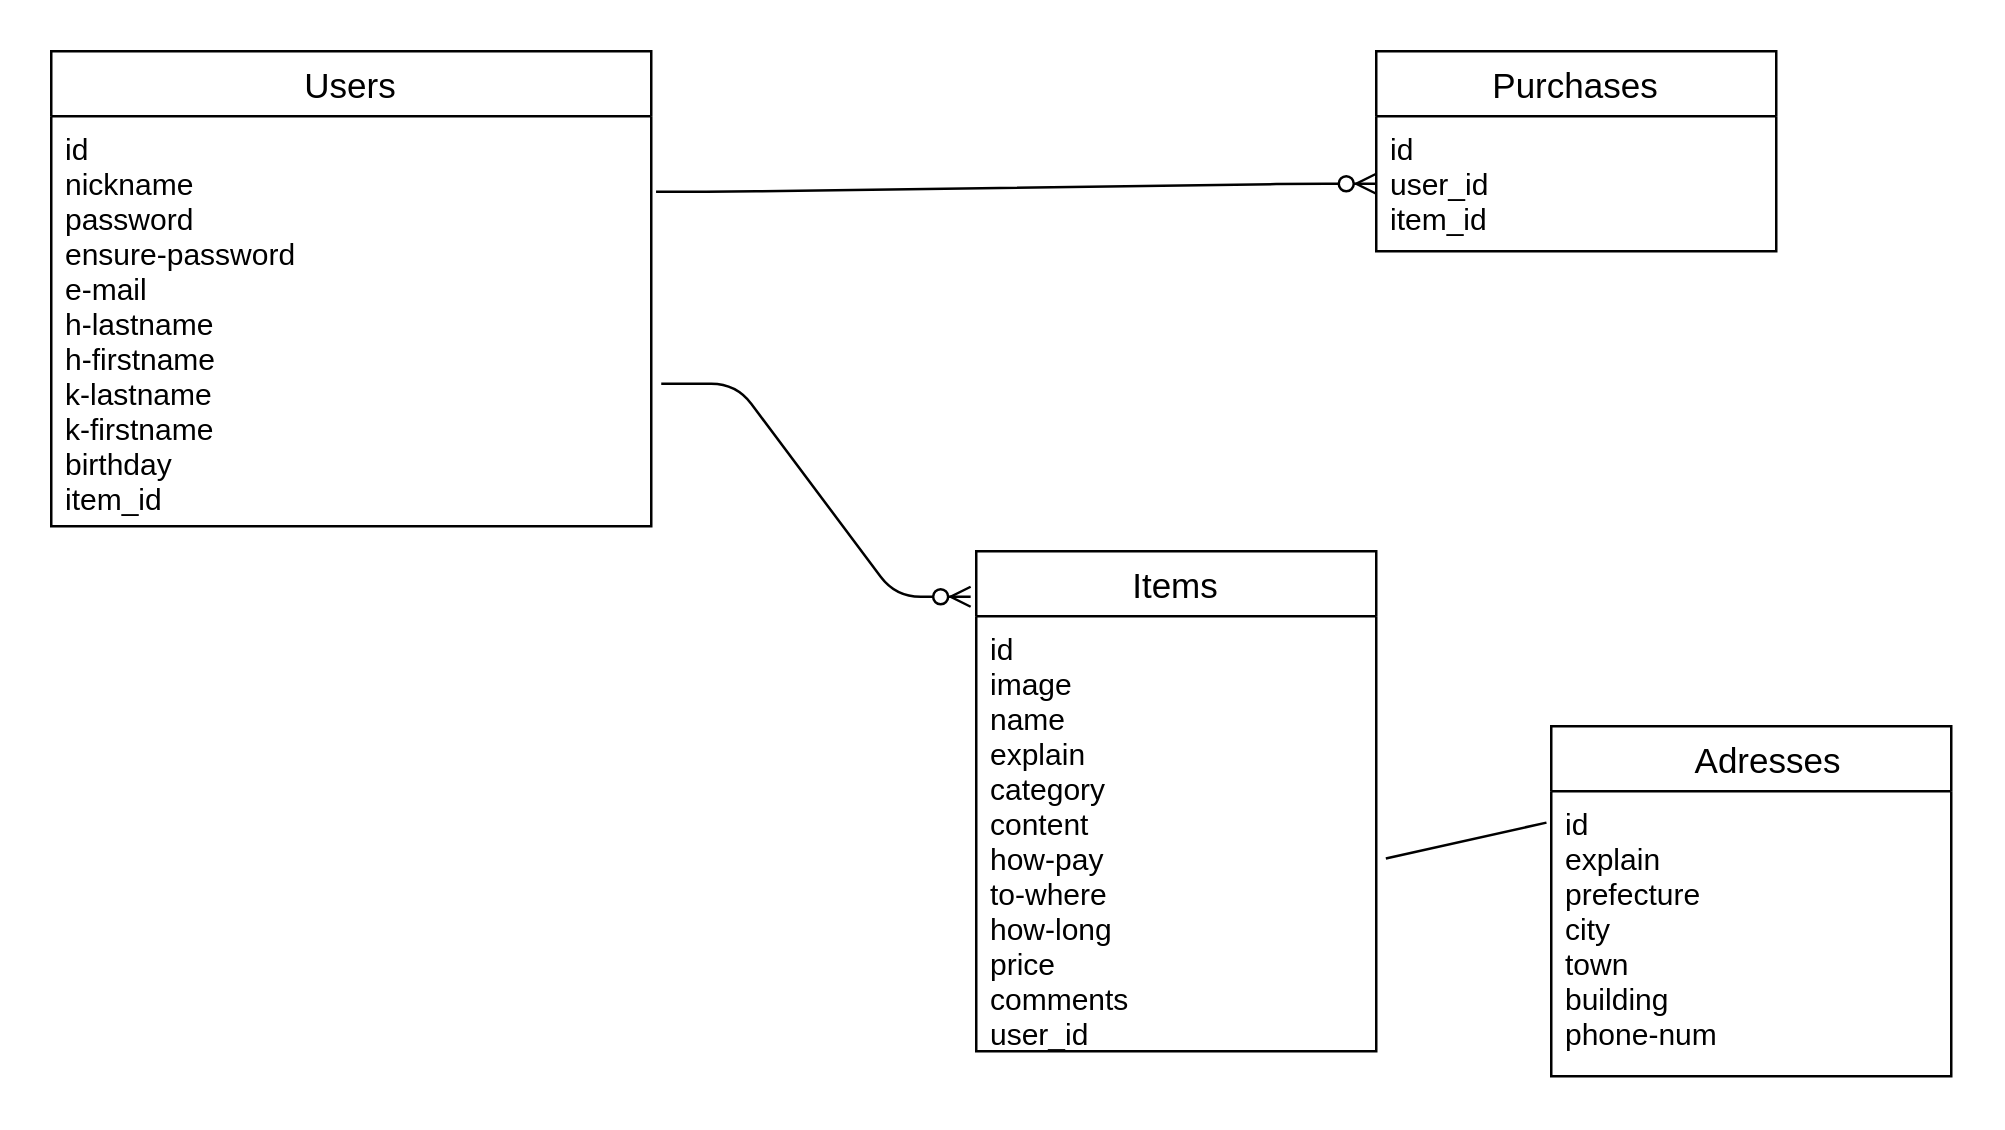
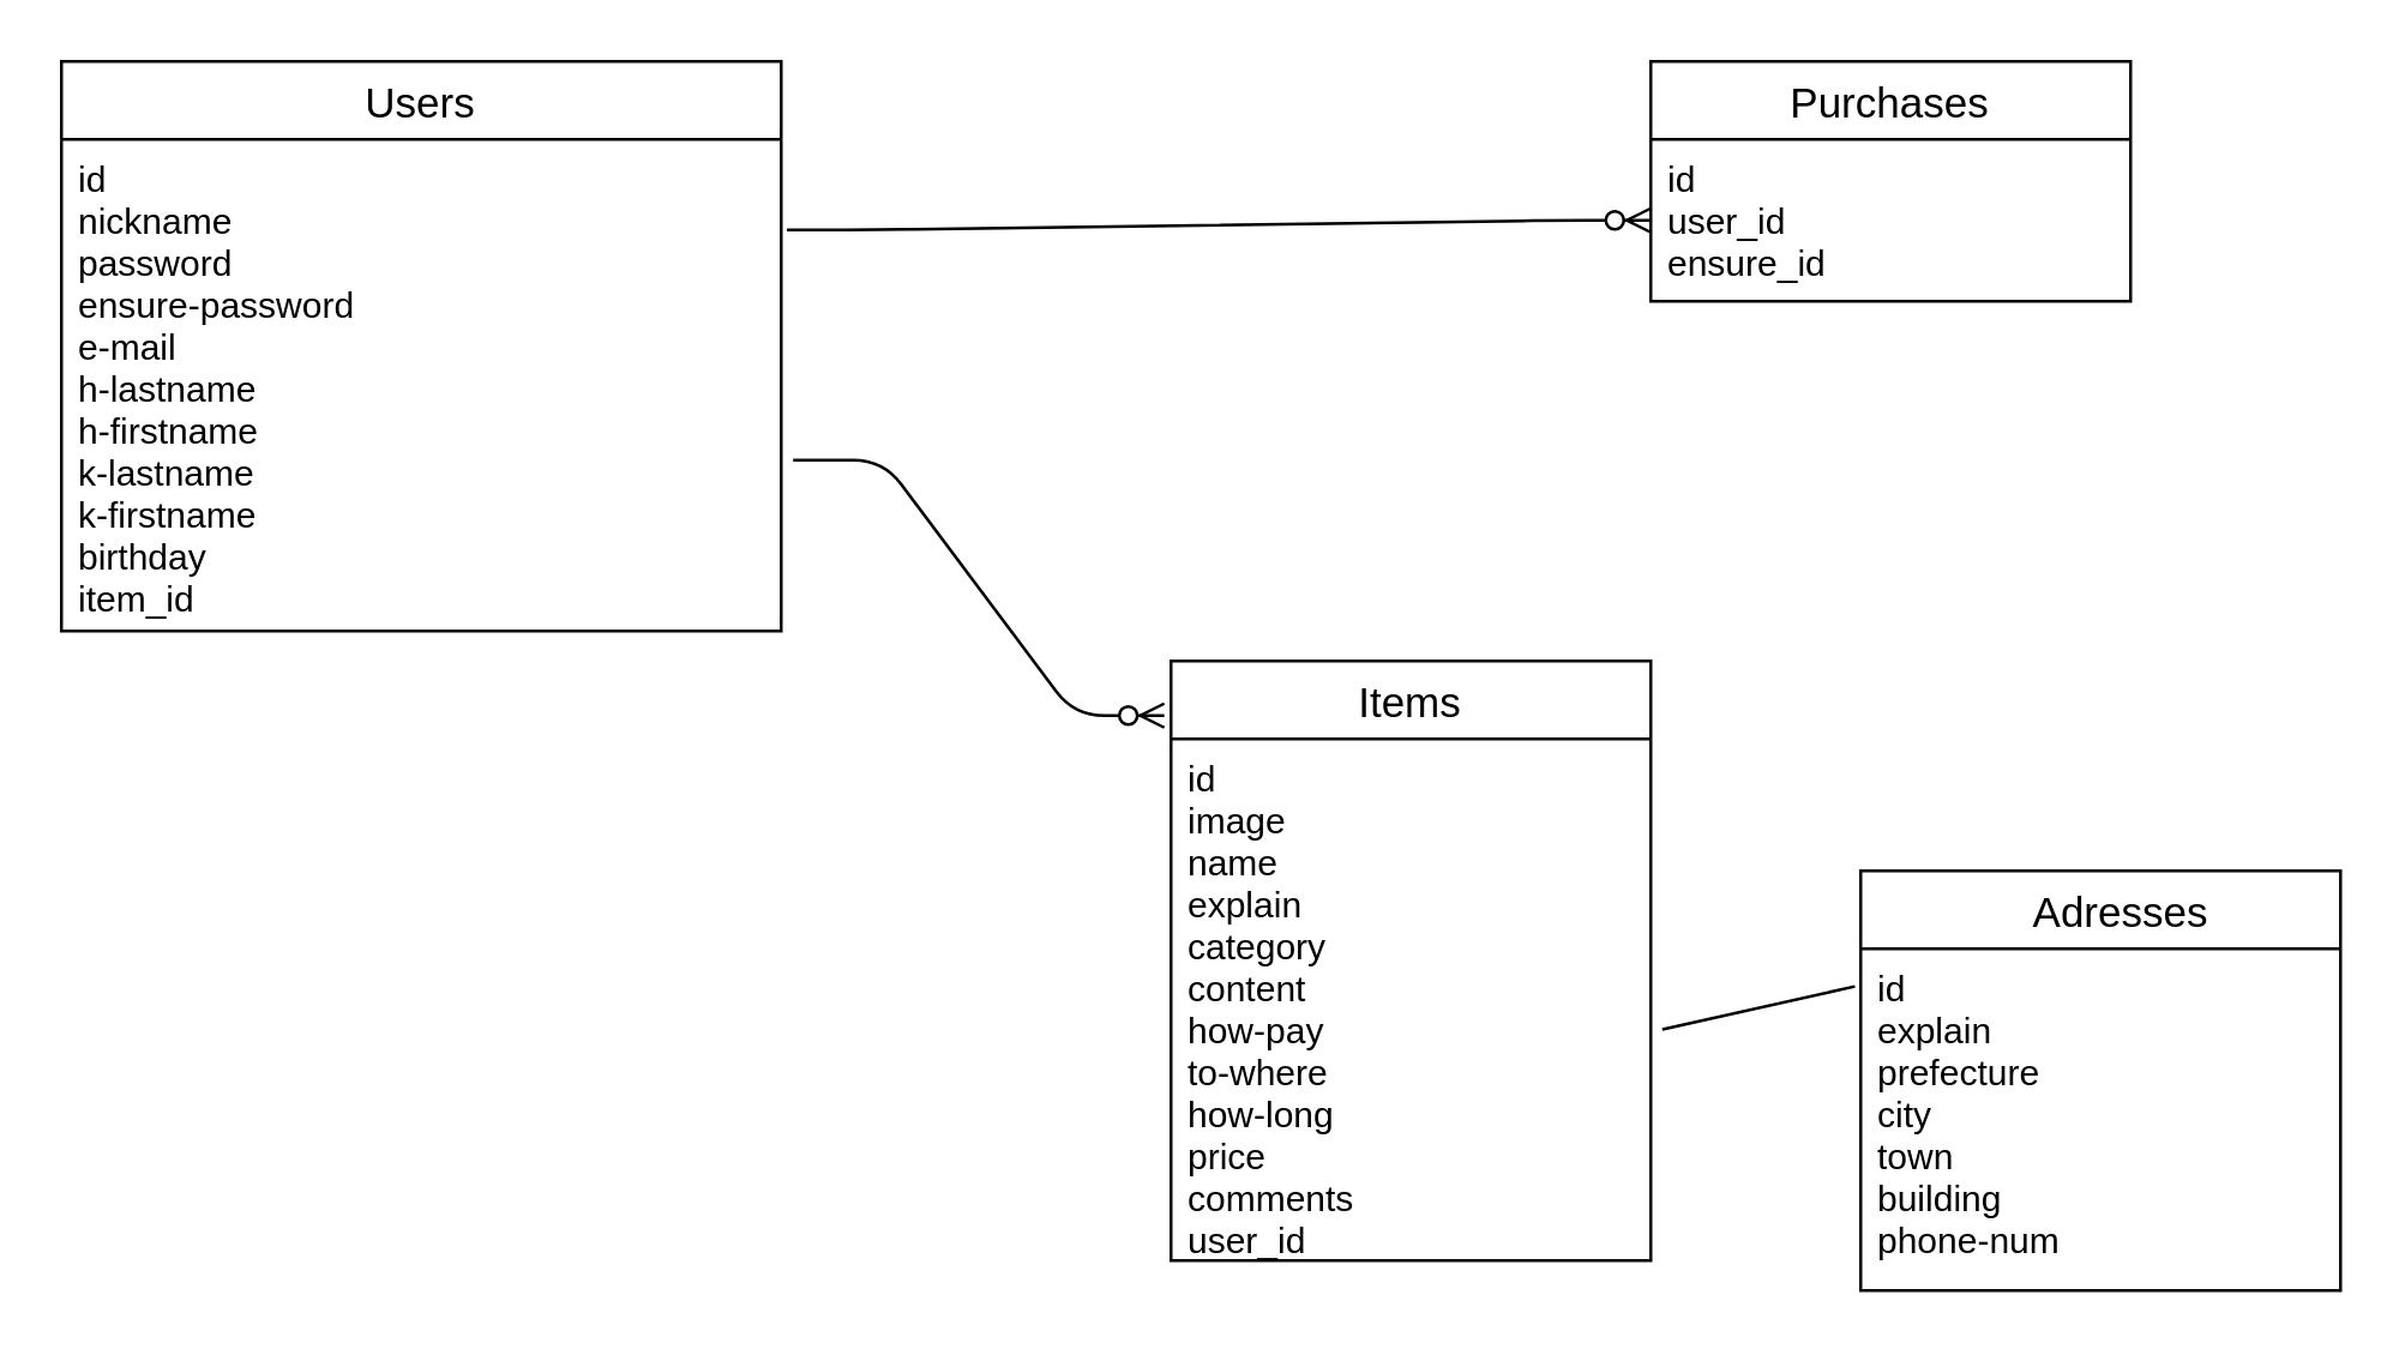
  <mxCell id="0" />
  <mxCell id="1" parent="0" />
  <mxCell id="2" value="Users" style="swimlane;fontStyle=0;childLayout=stackLayout;horizontal=1;startSize=26;horizontalStack=0;resizeParent=1;resizeParentMax=0;resizeLast=0;collapsible=1;marginBottom=0;align=center;fontSize=14;" parent="1" vertex="1"><mxGeometry x="20" y="20" width="240" height="190" as="geometry" /></mxCell>
  <mxCell id="3" value="id&#10;nickname&#10;password&#10;ensure-password&#10;e-mail&#10;h-lastname&#10;h-firstname&#10;k-lastname&#10;k-firstname&#10;birthday&#10;item_id" style="text;strokeColor=none;fillColor=none;spacingLeft=4;spacingRight=4;overflow=hidden;rotatable=0;points=[[0,0.5],[1,0.5]];portConstraint=eastwest;fontSize=12;" parent="2" vertex="1"><mxGeometry y="26" width="240" height="164" as="geometry" /></mxCell>
  <mxCell id="4" value="Purchases" style="swimlane;fontStyle=0;childLayout=stackLayout;horizontal=1;startSize=26;horizontalStack=0;resizeParent=1;resizeParentMax=0;resizeLast=0;collapsible=1;marginBottom=0;align=center;fontSize=14;" parent="1" vertex="1"><mxGeometry x="550" y="20" width="160" height="80" as="geometry" /></mxCell>
- <mxCell id="5" value="id&#10;user_id&#10;item_id" style="text;strokeColor=none;fillColor=none;spacingLeft=4;spacingRight=4;overflow=hidden;rotatable=0;points=[[0,0.5],[1,0.5]];portConstraint=eastwest;fontSize=12;" parent="4" vertex="1"><mxGeometry y="26" width="160" height="54" as="geometry" /></mxCell>
+ <mxCell id="5" value="id&#10;user_id&#10;ensure_id" style="text;strokeColor=none;fillColor=none;spacingLeft=4;spacingRight=4;overflow=hidden;rotatable=0;points=[[0,0.5],[1,0.5]];portConstraint=eastwest;fontSize=12;" parent="4" vertex="1"><mxGeometry y="26" width="160" height="54" as="geometry" /></mxCell>
  <mxCell id="6" value="" style="edgeStyle=entityRelationEdgeStyle;fontSize=12;html=1;endArrow=ERzeroToMany;endFill=1;entryX=-0.014;entryY=0.091;entryDx=0;entryDy=0;entryPerimeter=0;" parent="1" target="9" edge="1"><mxGeometry width="100" height="100" relative="1" as="geometry"><mxPoint x="264" y="153" as="sourcePoint" /><mxPoint x="153" y="430" as="targetPoint" /></mxGeometry></mxCell>
  <mxCell id="7" value="" style="edgeStyle=entityRelationEdgeStyle;fontSize=12;html=1;endArrow=ERzeroToMany;endFill=1;exitX=1.008;exitY=0.184;exitDx=0;exitDy=0;exitPerimeter=0;entryX=0;entryY=0.5;entryDx=0;entryDy=0;" parent="1" source="3" target="5" edge="1"><mxGeometry width="100" height="100" relative="1" as="geometry"><mxPoint x="420" y="360" as="sourcePoint" /><mxPoint x="520" y="260" as="targetPoint" /></mxGeometry></mxCell>
  <mxCell id="8" value="" style="endArrow=none;html=1;rounded=0;entryX=1.024;entryY=0.557;entryDx=0;entryDy=0;entryPerimeter=0;exitX=-0.012;exitY=0.11;exitDx=0;exitDy=0;exitPerimeter=0;" edge="1" parent="1" source="12" target="10"><mxGeometry relative="1" as="geometry"><mxPoint x="861" y="460" as="sourcePoint" /><mxPoint x="740.64" y="332.52" as="targetPoint" /></mxGeometry></mxCell>
  <mxCell id="9" value="Items" style="swimlane;fontStyle=0;childLayout=stackLayout;horizontal=1;startSize=26;horizontalStack=0;resizeParent=1;resizeParentMax=0;resizeLast=0;collapsible=1;marginBottom=0;align=center;fontSize=14;" parent="1" vertex="1"><mxGeometry x="390" y="220" width="160" height="200" as="geometry" /></mxCell>
  <mxCell id="10" value="id&#10;image&#10;name&#10;explain&#10;category&#10;content&#10;how-pay&#10;to-where&#10;how-long&#10;price&#10;comments&#10;user_id" style="text;strokeColor=none;fillColor=none;spacingLeft=4;spacingRight=4;overflow=hidden;rotatable=0;points=[[0,0.5],[1,0.5]];portConstraint=eastwest;fontSize=12;" parent="9" vertex="1"><mxGeometry y="26" width="160" height="174" as="geometry" /></mxCell>
  <mxCell id="11" value="　Adresses" style="swimlane;fontStyle=0;childLayout=stackLayout;horizontal=1;startSize=26;horizontalStack=0;resizeParent=1;resizeParentMax=0;resizeLast=0;collapsible=1;marginBottom=0;align=center;fontSize=14;" vertex="1" parent="1"><mxGeometry x="620" y="290" width="160" height="140" as="geometry" /></mxCell>
  <mxCell id="12" value="id&#10;explain&#10;prefecture&#10;city&#10;town&#10;building&#10;phone-num" style="text;strokeColor=none;fillColor=none;spacingLeft=4;spacingRight=4;overflow=hidden;rotatable=0;points=[[0,0.5],[1,0.5]];portConstraint=eastwest;fontSize=12;" vertex="1" parent="11"><mxGeometry y="26" width="160" height="114" as="geometry" /></mxCell>
